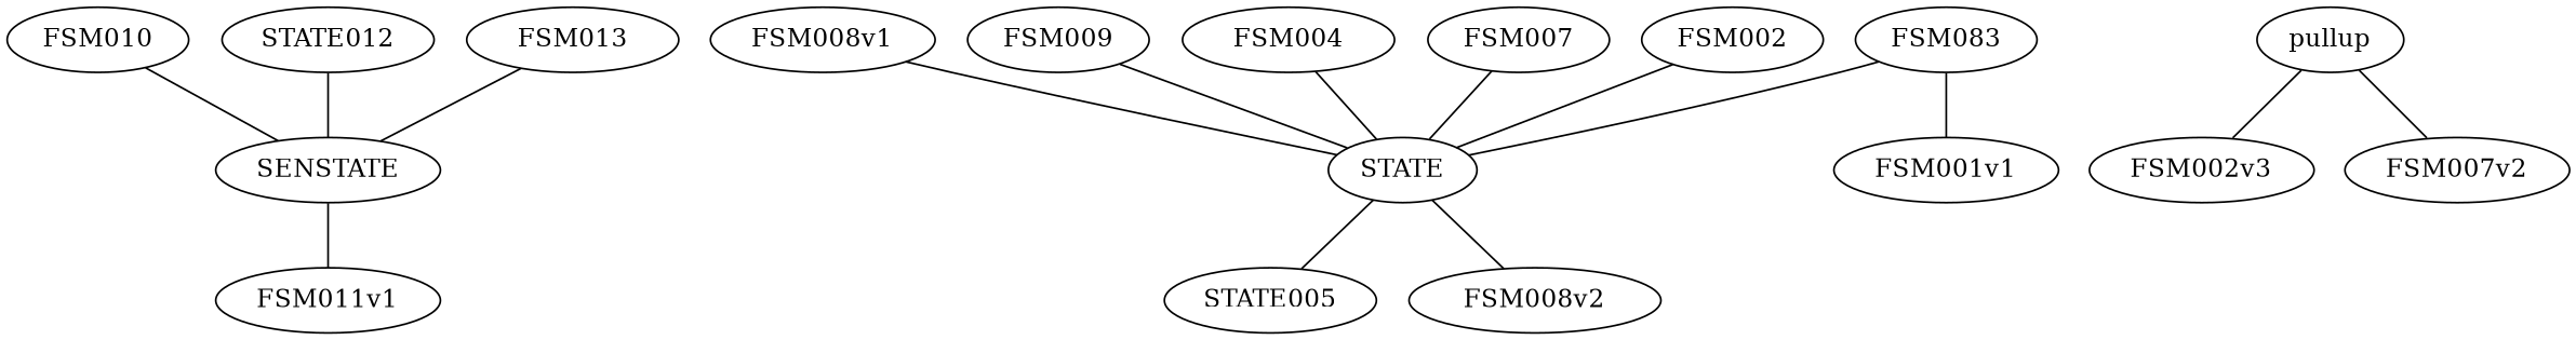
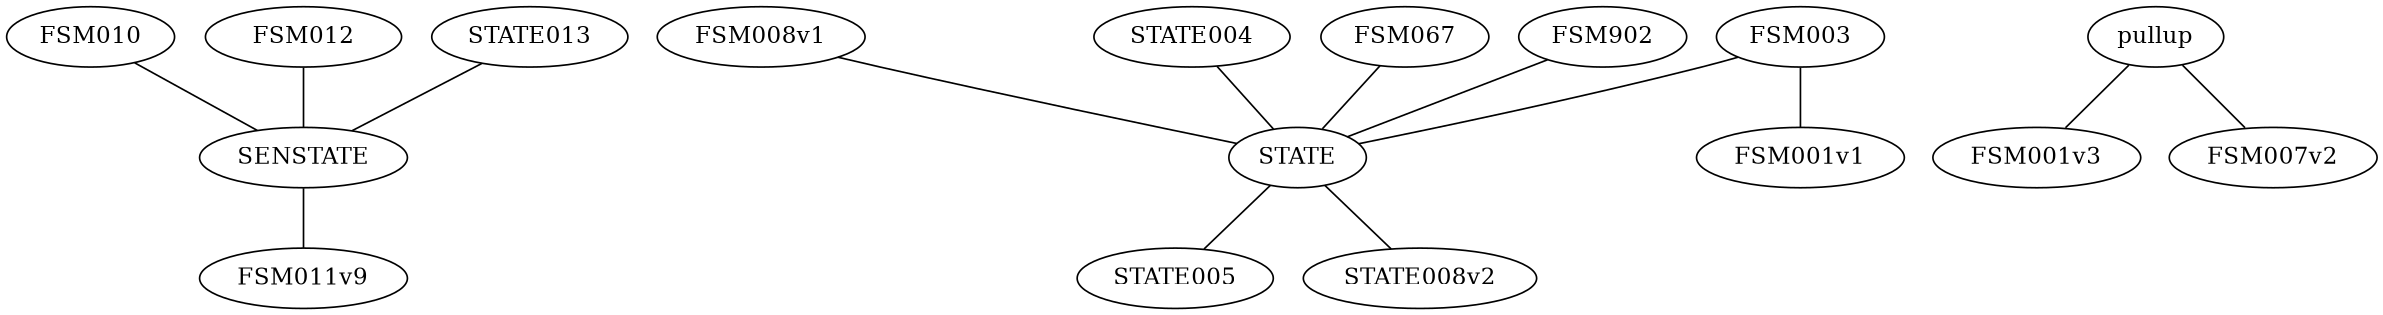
  strict graph {
    FSM010
    SENSTATE
-   FSM011v1
+   FSM011v1 [label=FSM011v9]
    FSM008v1
    STATE
    n6 [label=STATE005]
-   FSM008v2
-   FSM009
-   FSM004
-   FSM012 [label=STATE012]
-   FSM007
-   FSM002
-   FSM003 [label=FSM083]
+   FSM008v2 [label=STATE008v2]
+   FSM004 [label=STATE004]
+   FSM012
+   FSM007 [label=FSM067]
+   FSM002 [label=FSM902]
+   FSM003
    FSM001v1
-   FSM013
+   FSM013 [label=STATE013]
    pullup
-   FSM001v3 [label=FSM002v3]
+   FSM001v3
    n18 [label=FSM007v2]
    FSM010 -- SENSTATE
    SENSTATE -- FSM011v1
    FSM008v1 -- STATE
    STATE -- n6
    STATE -- FSM008v2
-   FSM009 -- STATE
    FSM004 -- STATE
    FSM012 -- SENSTATE
    FSM007 -- STATE
    FSM002 -- STATE
    FSM003 -- STATE
    FSM003 -- FSM001v1
    FSM013 -- SENSTATE
    pullup -- FSM001v3
    pullup -- n18
  }
